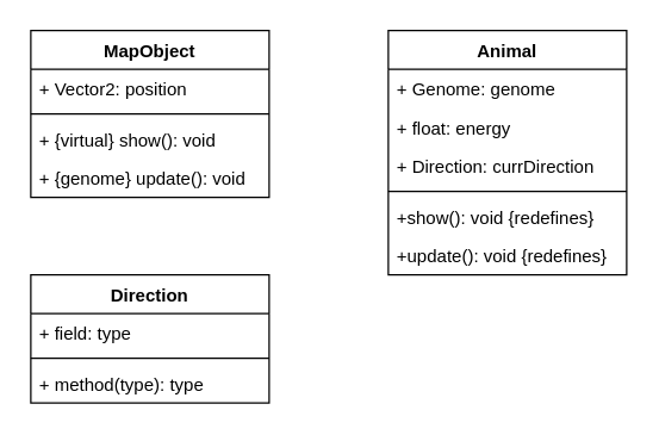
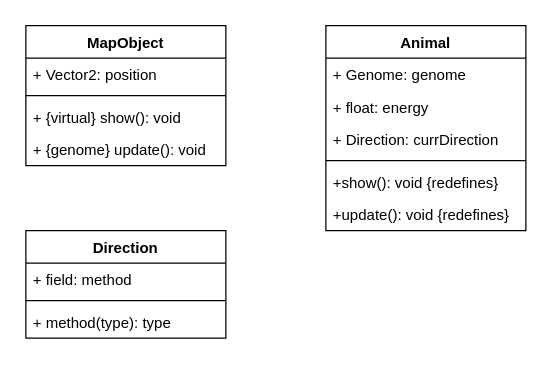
  <mxCell id="0" />
  <mxCell id="1" parent="0" />
  <mxCell id="2" value="MapObject" style="swimlane;fontStyle=1;align=center;verticalAlign=top;childLayout=stackLayout;horizontal=1;startSize=26;horizontalStack=0;resizeParent=1;resizeParentMax=0;resizeLast=0;collapsible=1;marginBottom=0;rounded=0;swimlaneLine=1;glass=0;shadow=0;sketch=0;" vertex="1" parent="1"><mxGeometry x="20" y="20" width="160" height="112" as="geometry"><mxRectangle x="330" y="330" width="90" height="26" as="alternateBounds" /></mxGeometry></mxCell>
  <mxCell id="3" value="+ Vector2: position" style="text;strokeColor=none;fillColor=none;align=left;verticalAlign=top;spacingLeft=4;spacingRight=4;overflow=hidden;rotatable=0;points=[[0,0.5],[1,0.5]];portConstraint=eastwest;" vertex="1" parent="2"><mxGeometry y="26" width="160" height="26" as="geometry" /></mxCell>
  <mxCell id="4" value="" style="line;strokeWidth=1;fillColor=none;align=left;verticalAlign=middle;spacingTop=-1;spacingLeft=3;spacingRight=3;rotatable=0;labelPosition=right;points=[];portConstraint=eastwest;" vertex="1" parent="2"><mxGeometry y="52" width="160" height="8" as="geometry" /></mxCell>
  <mxCell id="5" value="+ {virtual} show(): void&#10;" style="text;strokeColor=none;fillColor=none;align=left;verticalAlign=top;spacingLeft=4;spacingRight=4;overflow=hidden;rotatable=0;points=[[0,0.5],[1,0.5]];portConstraint=eastwest;" vertex="1" parent="2"><mxGeometry y="60" width="160" height="26" as="geometry" /></mxCell>
  <mxCell id="6" value="+ {genome} update(): void&#10;&#10;" style="text;strokeColor=none;fillColor=none;align=left;verticalAlign=top;spacingLeft=4;spacingRight=4;overflow=hidden;rotatable=0;points=[[0,0.5],[1,0.5]];portConstraint=eastwest;" vertex="1" parent="2"><mxGeometry y="86" width="160" height="26" as="geometry" /></mxCell>
  <mxCell id="7" value="Animal" style="swimlane;fontStyle=1;align=center;verticalAlign=top;childLayout=stackLayout;horizontal=1;startSize=26;horizontalStack=0;resizeParent=1;resizeParentMax=0;resizeLast=0;collapsible=1;marginBottom=0;rounded=0;shadow=0;glass=0;sketch=0;" vertex="1" parent="1"><mxGeometry x="260" y="20" width="160" height="164" as="geometry" /></mxCell>
  <mxCell id="8" value="+ Genome: genome&#10;" style="text;strokeColor=none;fillColor=none;align=left;verticalAlign=top;spacingLeft=4;spacingRight=4;overflow=hidden;rotatable=0;points=[[0,0.5],[1,0.5]];portConstraint=eastwest;" vertex="1" parent="7"><mxGeometry y="26" width="160" height="26" as="geometry" /></mxCell>
  <mxCell id="9" value="+ float: energy" style="text;strokeColor=none;fillColor=none;align=left;verticalAlign=top;spacingLeft=4;spacingRight=4;overflow=hidden;rotatable=0;points=[[0,0.5],[1,0.5]];portConstraint=eastwest;" vertex="1" parent="7"><mxGeometry y="52" width="160" height="26" as="geometry" /></mxCell>
  <mxCell id="10" value="+ Direction: currDirection" style="text;strokeColor=none;fillColor=none;align=left;verticalAlign=top;spacingLeft=4;spacingRight=4;overflow=hidden;rotatable=0;points=[[0,0.5],[1,0.5]];portConstraint=eastwest;" vertex="1" parent="7"><mxGeometry y="78" width="160" height="26" as="geometry" /></mxCell>
  <mxCell id="11" value="" style="line;strokeWidth=1;fillColor=none;align=left;verticalAlign=middle;spacingTop=-1;spacingLeft=3;spacingRight=3;rotatable=0;labelPosition=right;points=[];portConstraint=eastwest;" vertex="1" parent="7"><mxGeometry y="104" width="160" height="8" as="geometry" /></mxCell>
  <mxCell id="12" value="+show(): void {redefines}" style="text;strokeColor=none;fillColor=none;align=left;verticalAlign=top;spacingLeft=4;spacingRight=4;overflow=hidden;rotatable=0;points=[[0,0.5],[1,0.5]];portConstraint=eastwest;" vertex="1" parent="7"><mxGeometry y="112" width="160" height="26" as="geometry" /></mxCell>
  <mxCell id="13" value="+update(): void {redefines}" style="text;strokeColor=none;fillColor=none;align=left;verticalAlign=top;spacingLeft=4;spacingRight=4;overflow=hidden;rotatable=0;points=[[0,0.5],[1,0.5]];portConstraint=eastwest;" vertex="1" parent="7"><mxGeometry y="138" width="160" height="26" as="geometry" /></mxCell>
  <mxCell id="14" value="Direction" style="swimlane;fontStyle=1;align=center;verticalAlign=top;childLayout=stackLayout;horizontal=1;startSize=26;horizontalStack=0;resizeParent=1;resizeParentMax=0;resizeLast=0;collapsible=1;marginBottom=0;rounded=0;shadow=0;glass=0;sketch=0;" vertex="1" parent="1"><mxGeometry x="20" y="184" width="160" height="86" as="geometry" /></mxCell>
- <mxCell id="15" value="+ field: type" style="text;strokeColor=none;fillColor=none;align=left;verticalAlign=top;spacingLeft=4;spacingRight=4;overflow=hidden;rotatable=0;points=[[0,0.5],[1,0.5]];portConstraint=eastwest;" vertex="1" parent="14"><mxGeometry y="26" width="160" height="26" as="geometry" /></mxCell>
+ <mxCell id="15" value="+ field: method" style="text;strokeColor=none;fillColor=none;align=left;verticalAlign=top;spacingLeft=4;spacingRight=4;overflow=hidden;rotatable=0;points=[[0,0.5],[1,0.5]];portConstraint=eastwest;" vertex="1" parent="14"><mxGeometry y="26" width="160" height="26" as="geometry" /></mxCell>
  <mxCell id="16" value="" style="line;strokeWidth=1;fillColor=none;align=left;verticalAlign=middle;spacingTop=-1;spacingLeft=3;spacingRight=3;rotatable=0;labelPosition=right;points=[];portConstraint=eastwest;" vertex="1" parent="14"><mxGeometry y="52" width="160" height="8" as="geometry" /></mxCell>
  <mxCell id="17" value="+ method(type): type" style="text;strokeColor=none;fillColor=none;align=left;verticalAlign=top;spacingLeft=4;spacingRight=4;overflow=hidden;rotatable=0;points=[[0,0.5],[1,0.5]];portConstraint=eastwest;" vertex="1" parent="14"><mxGeometry y="60" width="160" height="26" as="geometry" /></mxCell>
